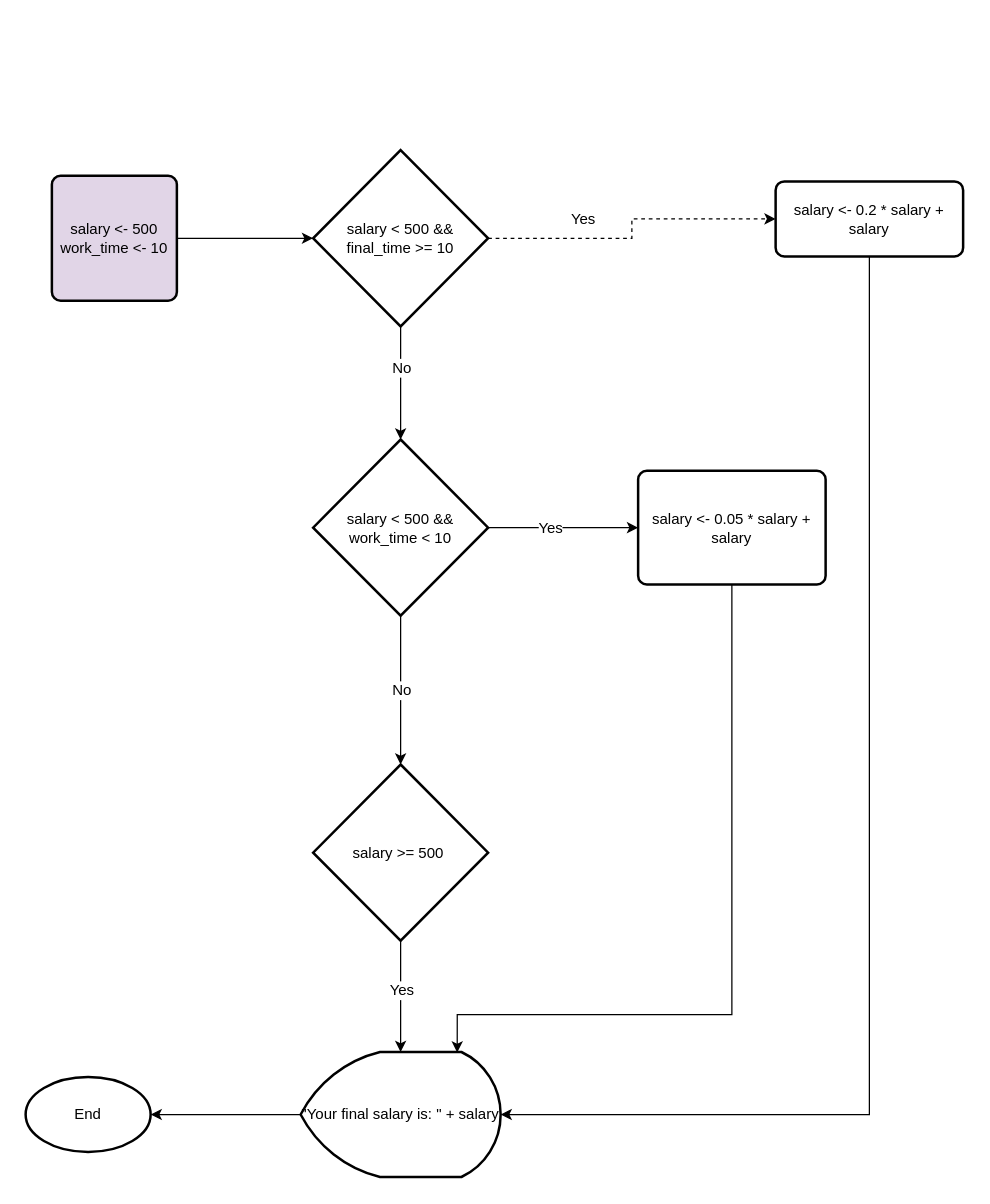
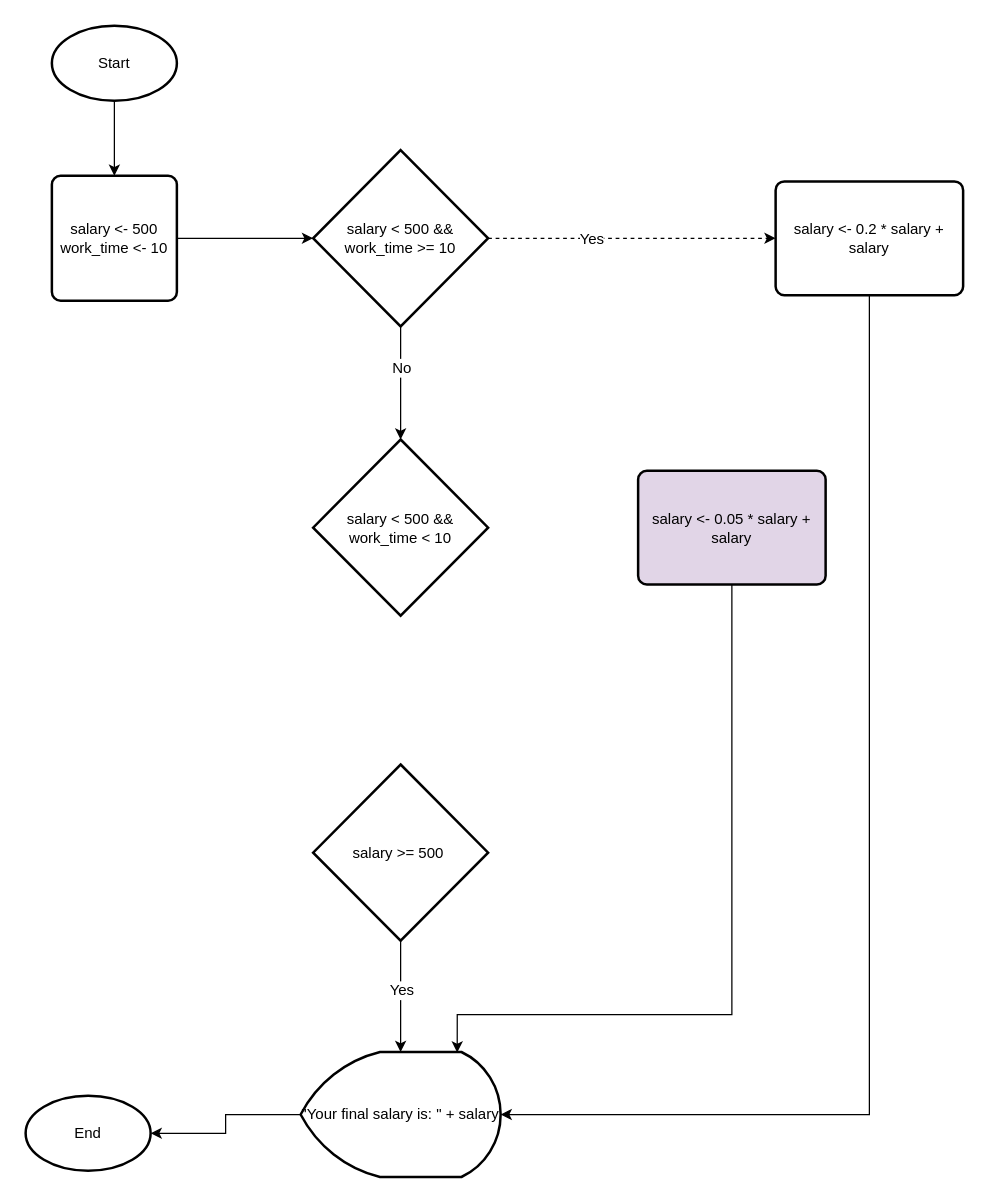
  <mxCell id="0" />
  <mxCell id="1" parent="0" />
+ <mxCell id="2" style="edgeStyle=orthogonalEdgeStyle;rounded=0;orthogonalLoop=1;jettySize=auto;html=1;entryX=0.5;entryY=0;entryDx=0;entryDy=0;" edge="1" parent="1" source="3" target="5"><mxGeometry relative="1" as="geometry" /></mxCell>
+ <mxCell id="3" value="Start" style="strokeWidth=2;html=1;shape=mxgraph.flowchart.start_1;whiteSpace=wrap;" vertex="1" parent="1"><mxGeometry x="41" y="20" width="100" height="60" as="geometry" /></mxCell>
  <mxCell id="4" style="edgeStyle=orthogonalEdgeStyle;rounded=0;orthogonalLoop=1;jettySize=auto;html=1;entryX=0;entryY=0.5;entryDx=0;entryDy=0;entryPerimeter=0;" edge="1" parent="1" source="5" target="10"><mxGeometry relative="1" as="geometry" /></mxCell>
- <mxCell id="5" value="salary &amp;lt;- 500&lt;br&gt;work_time &amp;lt;- 10" style="rounded=1;whiteSpace=wrap;html=1;absoluteArcSize=1;arcSize=14;strokeWidth=2;fillColor=#e1d5e7;" vertex="1" parent="1"><mxGeometry x="41" y="140" width="100" height="100" as="geometry" /></mxCell>
+ <mxCell id="5" value="salary &amp;lt;- 500&lt;br&gt;work_time &amp;lt;- 10" style="rounded=1;whiteSpace=wrap;html=1;absoluteArcSize=1;arcSize=14;strokeWidth=2;" vertex="1" parent="1"><mxGeometry x="41" y="140" width="100" height="100" as="geometry" /></mxCell>
  <mxCell id="6" style="edgeStyle=orthogonalEdgeStyle;rounded=0;orthogonalLoop=1;jettySize=auto;html=1;entryX=0;entryY=0.5;entryDx=0;entryDy=0;dashed=1;" edge="1" parent="1" source="10" target="23"><mxGeometry relative="1" as="geometry"><mxPoint x="640" y="190" as="targetPoint" /></mxGeometry></mxCell>
  <mxCell id="7" value="Yes" style="text;html=1;resizable=0;points=[];align=center;verticalAlign=middle;labelBackgroundColor=#ffffff;" vertex="1" connectable="0" parent="6"><mxGeometry x="0.257" y="3" relative="1" as="geometry"><mxPoint x="-63" y="3" as="offset" /></mxGeometry></mxCell>
  <mxCell id="8" style="edgeStyle=orthogonalEdgeStyle;rounded=0;orthogonalLoop=1;jettySize=auto;html=1;exitX=0.5;exitY=1;exitDx=0;exitDy=0;exitPerimeter=0;entryX=0.5;entryY=0;entryDx=0;entryDy=0;entryPerimeter=0;" edge="1" parent="1" source="10" target="15"><mxGeometry relative="1" as="geometry" /></mxCell>
  <mxCell id="9" value="No" style="text;html=1;resizable=0;points=[];align=center;verticalAlign=middle;labelBackgroundColor=#ffffff;" vertex="1" connectable="0" parent="8"><mxGeometry x="-0.28" relative="1" as="geometry"><mxPoint as="offset" /></mxGeometry></mxCell>
- <mxCell id="10" value="salary &amp;lt; 500 &amp;amp;&amp;amp; final_time &amp;gt;= 10" style="strokeWidth=2;html=1;shape=mxgraph.flowchart.decision;whiteSpace=wrap;" vertex="1" parent="1"><mxGeometry x="250" y="119.5" width="140" height="141" as="geometry" /></mxCell>
- <mxCell id="11" style="edgeStyle=orthogonalEdgeStyle;rounded=0;orthogonalLoop=1;jettySize=auto;html=1;entryX=0;entryY=0.5;entryDx=0;entryDy=0;" edge="1" parent="1" source="15" target="25"><mxGeometry relative="1" as="geometry"><mxPoint x="640" y="421.5" as="targetPoint" /></mxGeometry></mxCell>
- <mxCell id="12" value="Yes" style="text;html=1;resizable=0;points=[];align=center;verticalAlign=middle;labelBackgroundColor=#ffffff;" vertex="1" connectable="0" parent="11"><mxGeometry x="-0.227" y="-2" relative="1" as="geometry"><mxPoint x="3" y="-2" as="offset" /></mxGeometry></mxCell>
- <mxCell id="13" style="edgeStyle=orthogonalEdgeStyle;rounded=0;orthogonalLoop=1;jettySize=auto;html=1;exitX=0.5;exitY=1;exitDx=0;exitDy=0;exitPerimeter=0;entryX=0.5;entryY=0;entryDx=0;entryDy=0;entryPerimeter=0;" edge="1" parent="1" source="15" target="18"><mxGeometry relative="1" as="geometry"><mxPoint x="320" y="611" as="targetPoint" /></mxGeometry></mxCell>
- <mxCell id="14" value="No" style="text;html=1;resizable=0;points=[];align=center;verticalAlign=middle;labelBackgroundColor=#ffffff;" vertex="1" connectable="0" parent="13"><mxGeometry x="0.193" relative="1" as="geometry"><mxPoint y="-12" as="offset" /></mxGeometry></mxCell>
+ <mxCell id="10" value="salary &amp;lt; 500 &amp;amp;&amp;amp; work_time &amp;gt;= 10" style="strokeWidth=2;html=1;shape=mxgraph.flowchart.decision;whiteSpace=wrap;" vertex="1" parent="1"><mxGeometry x="250" y="119.5" width="140" height="141" as="geometry" /></mxCell>
  <mxCell id="15" value="salary &amp;lt; 500 &amp;amp;&amp;amp; work_time &amp;lt; 10" style="strokeWidth=2;html=1;shape=mxgraph.flowchart.decision;whiteSpace=wrap;" vertex="1" parent="1"><mxGeometry x="250" y="351" width="140" height="141" as="geometry" /></mxCell>
  <mxCell id="16" style="edgeStyle=orthogonalEdgeStyle;rounded=0;orthogonalLoop=1;jettySize=auto;html=1;exitX=0.5;exitY=1;exitDx=0;exitDy=0;exitPerimeter=0;entryX=0.5;entryY=0;entryDx=0;entryDy=0;entryPerimeter=0;" edge="1" parent="1" source="18" target="20"><mxGeometry relative="1" as="geometry"><mxPoint x="320" y="811" as="targetPoint" /><Array as="points" /></mxGeometry></mxCell>
  <mxCell id="17" value="Yes" style="text;html=1;resizable=0;points=[];align=center;verticalAlign=middle;labelBackgroundColor=#ffffff;" vertex="1" connectable="0" parent="16"><mxGeometry x="-0.784" relative="1" as="geometry"><mxPoint y="29" as="offset" /></mxGeometry></mxCell>
  <mxCell id="18" value="salary &amp;gt;= 500&amp;nbsp;" style="strokeWidth=2;html=1;shape=mxgraph.flowchart.decision;whiteSpace=wrap;" vertex="1" parent="1"><mxGeometry x="250" y="611" width="140" height="141" as="geometry" /></mxCell>
  <mxCell id="19" style="edgeStyle=orthogonalEdgeStyle;rounded=0;orthogonalLoop=1;jettySize=auto;html=1;exitX=0;exitY=0.5;exitDx=0;exitDy=0;exitPerimeter=0;entryX=1;entryY=0.5;entryDx=0;entryDy=0;entryPerimeter=0;" edge="1" parent="1" source="20" target="21"><mxGeometry relative="1" as="geometry" /></mxCell>
  <mxCell id="20" value="&quot;Your final salary is: &quot; + salary" style="strokeWidth=2;html=1;shape=mxgraph.flowchart.display;whiteSpace=wrap;" vertex="1" parent="1"><mxGeometry x="240" y="841" width="160" height="100" as="geometry" /></mxCell>
- <mxCell id="21" value="End" style="strokeWidth=2;html=1;shape=mxgraph.flowchart.start_1;whiteSpace=wrap;" vertex="1" parent="1"><mxGeometry x="20" y="861" width="100" height="60" as="geometry" /></mxCell>
+ <mxCell id="21" value="End" style="strokeWidth=2;html=1;shape=mxgraph.flowchart.start_1;whiteSpace=wrap;" vertex="1" parent="1"><mxGeometry x="20" y="876" width="100" height="60" as="geometry" /></mxCell>
  <mxCell id="22" style="edgeStyle=orthogonalEdgeStyle;rounded=0;orthogonalLoop=1;jettySize=auto;html=1;entryX=1;entryY=0.5;entryDx=0;entryDy=0;entryPerimeter=0;" edge="1" parent="1" source="23" target="20"><mxGeometry relative="1" as="geometry"><mxPoint x="695" y="891" as="targetPoint" /><Array as="points"><mxPoint x="695" y="891" /></Array></mxGeometry></mxCell>
- <mxCell id="23" value="salary &amp;lt;- 0.2 * salary + salary" style="rounded=1;whiteSpace=wrap;html=1;absoluteArcSize=1;arcSize=14;strokeWidth=2;" vertex="1" parent="1"><mxGeometry x="620" y="144.5" width="150" height="60" as="geometry" /></mxCell>
+ <mxCell id="23" value="salary &amp;lt;- 0.2 * salary + salary" style="rounded=1;whiteSpace=wrap;html=1;absoluteArcSize=1;arcSize=14;strokeWidth=2;" vertex="1" parent="1"><mxGeometry x="620" y="144.5" width="150" height="91" as="geometry" /></mxCell>
  <mxCell id="24" style="edgeStyle=orthogonalEdgeStyle;rounded=0;orthogonalLoop=1;jettySize=auto;html=1;entryX=0.783;entryY=0.004;entryDx=0;entryDy=0;entryPerimeter=0;" edge="1" parent="1" source="25" target="20"><mxGeometry relative="1" as="geometry"><mxPoint x="550" y="851" as="targetPoint" /><Array as="points"><mxPoint x="585" y="811" /><mxPoint x="365" y="811" /></Array></mxGeometry></mxCell>
- <mxCell id="25" value="salary &amp;lt;- 0.05 * salary + salary" style="rounded=1;whiteSpace=wrap;html=1;absoluteArcSize=1;arcSize=14;strokeWidth=2;" vertex="1" parent="1"><mxGeometry x="510" y="376" width="150" height="91" as="geometry" /></mxCell>
+ <mxCell id="25" value="salary &amp;lt;- 0.05 * salary + salary" style="rounded=1;whiteSpace=wrap;html=1;absoluteArcSize=1;arcSize=14;strokeWidth=2;fillColor=#e1d5e7;" vertex="1" parent="1"><mxGeometry x="510" y="376" width="150" height="91" as="geometry" /></mxCell>
